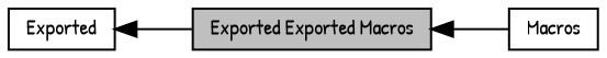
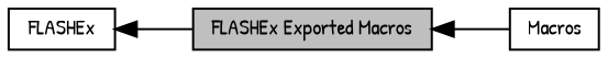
  digraph {
    fontname="Patrick Hand"
    rankdir=LR
    node [color=black fillcolor=white fontname="Patrick Hand" fontsize=10 shape=box style=filled]
    edge [dir=back fontname="Patrick Hand" fontsize=10 labelfontname=Helvetica labelfontsize=10 shape=plaintext style=solid]
    n1 [height=0.2 label=Macros width=0.4]
-   n2 [fillcolor=grey75 fontcolor=black height=0.2 label="Exported Exported Macros" width=0.4]
-   n3 [height=0.2 label=Exported width=0.4]
+   n2 [fillcolor=grey75 fontcolor=black height=0.2 label="FLASHEx Exported Macros" width=0.4]
+   n3 [height=0.2 label=FLASHEx width=0.4]
    n2 -> n1
    n3 -> n2
  }
